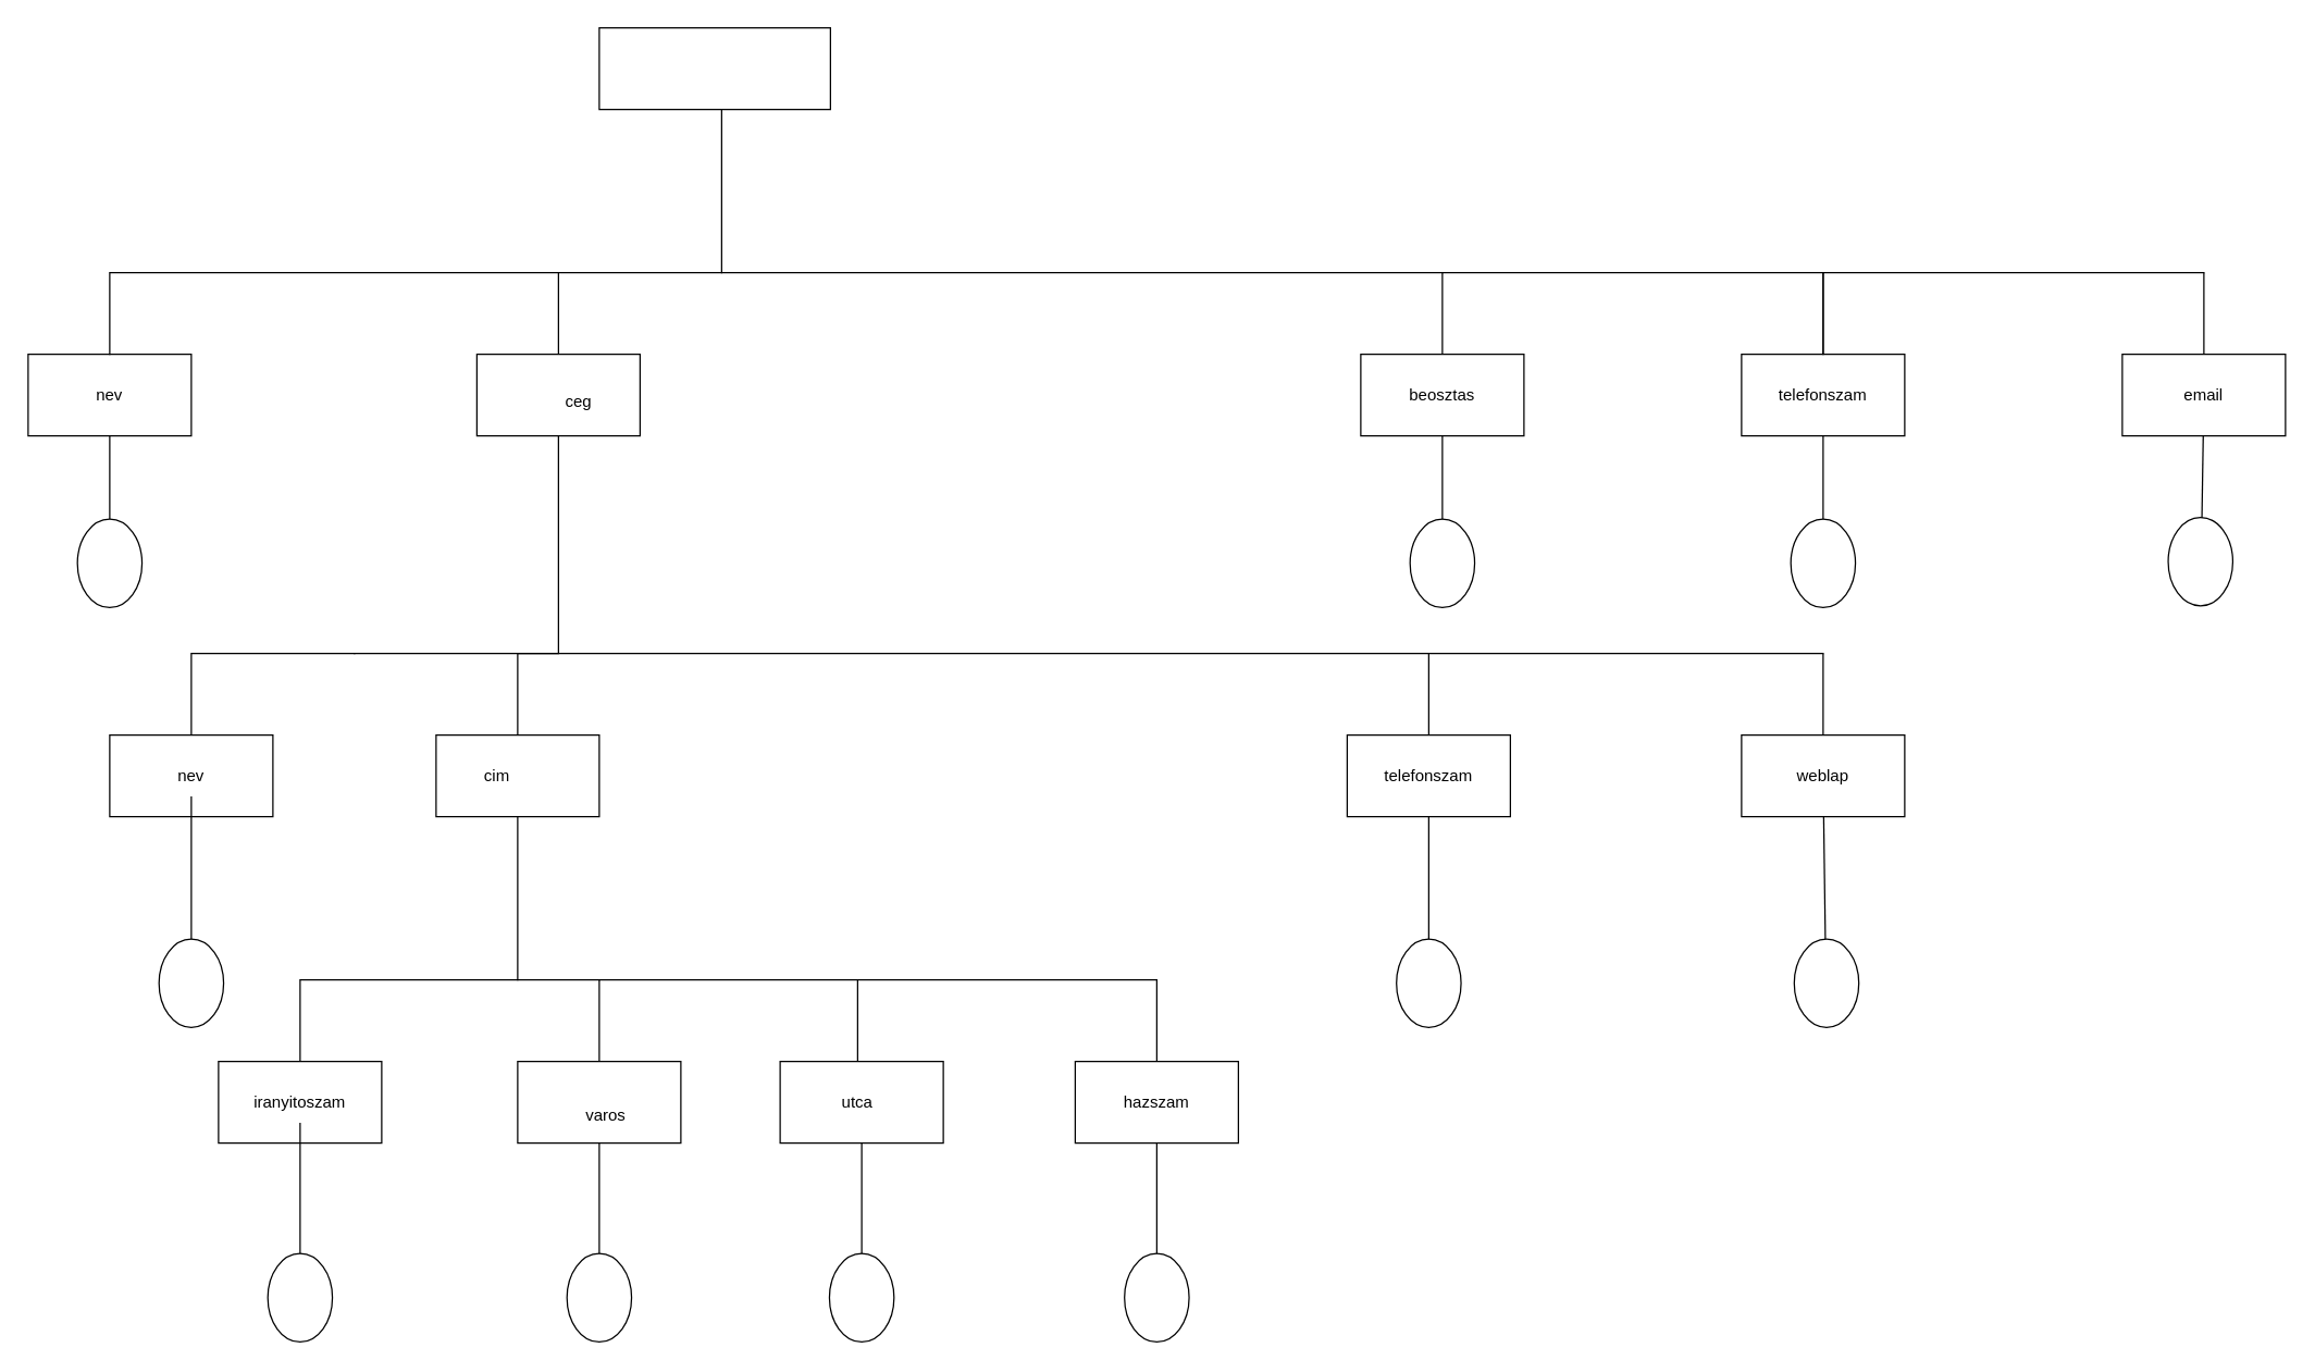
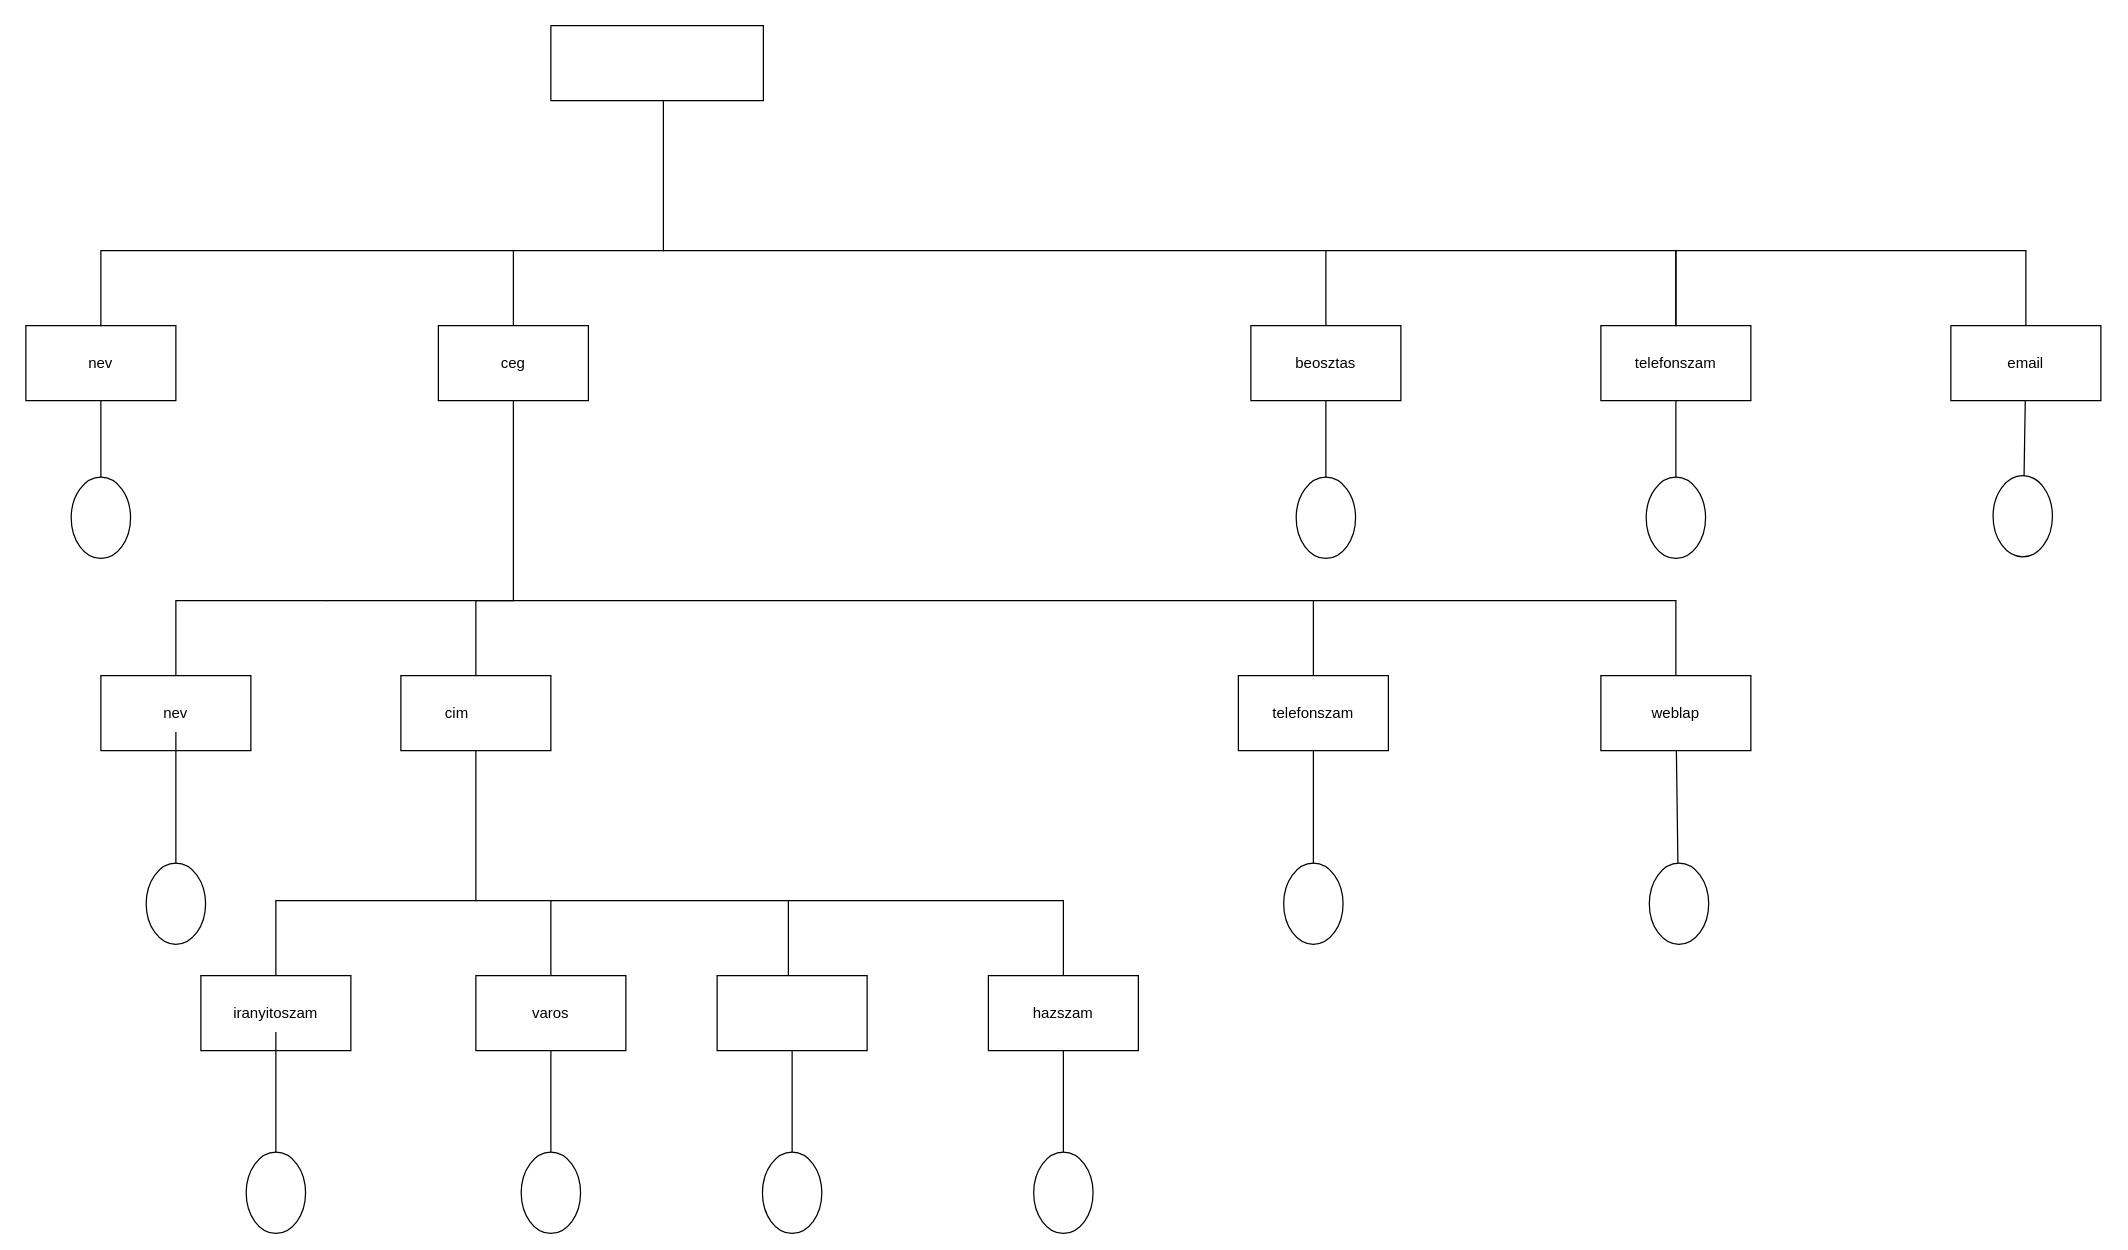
  <mxCell id="0" />
  <mxCell id="1" parent="0" />
  <mxCell id="2" value="" style="edgeStyle=none;rounded=0;orthogonalLoop=1;jettySize=auto;html=1;" edge="1" parent="1" source="62" target="10"><mxGeometry relative="1" as="geometry" /></mxCell>
  <mxCell id="3" value="" style="shape=partialRectangle;whiteSpace=wrap;html=1;bottom=0;right=0;fillColor=none;" vertex="1" parent="1"><mxGeometry x="1050" y="480" width="290" height="90" as="geometry" /></mxCell>
  <mxCell id="4" style="rounded=0;orthogonalLoop=1;jettySize=auto;html=1;exitX=1;exitY=0;exitDx=0;exitDy=0;entryX=1;entryY=1;entryDx=0;entryDy=0;" edge="1" parent="1" source="3" target="3"><mxGeometry relative="1" as="geometry"><mxPoint x="880" y="550" as="targetPoint" /></mxGeometry></mxCell>
  <mxCell id="5" value="" style="rounded=0;whiteSpace=wrap;html=1;" vertex="1" parent="1"><mxGeometry x="440" y="20" width="170" height="60" as="geometry" /></mxCell>
  <mxCell id="6" value="" style="shape=partialRectangle;whiteSpace=wrap;html=1;bottom=0;right=0;fillColor=none;direction=south;rotation=-180;" vertex="1" parent="1"><mxGeometry x="530" y="80" width="530" height="120" as="geometry" /></mxCell>
  <mxCell id="7" value="" style="shape=partialRectangle;whiteSpace=wrap;html=1;bottom=0;right=0;fillColor=none;" vertex="1" parent="1"><mxGeometry x="410" y="200" width="120" height="60" as="geometry" /></mxCell>
  <mxCell id="8" value="" style="verticalLabelPosition=bottom;verticalAlign=top;html=1;shape=mxgraph.basic.rect;fillColor2=none;strokeWidth=1;size=20;indent=5;" vertex="1" parent="1"><mxGeometry x="20" y="260" width="120" height="60" as="geometry" /></mxCell>
  <mxCell id="9" value="" style="shape=partialRectangle;whiteSpace=wrap;html=1;bottom=0;right=0;fillColor=none;" vertex="1" parent="1"><mxGeometry x="80" y="200" width="330" height="60" as="geometry" /></mxCell>
  <mxCell id="10" value="nev" style="text;html=1;strokeColor=none;fillColor=none;align=center;verticalAlign=middle;whiteSpace=wrap;rounded=0;" vertex="1" parent="1"><mxGeometry x="50" y="275" width="60" height="30" as="geometry" /></mxCell>
  <mxCell id="11" value="" style="rounded=0;whiteSpace=wrap;html=1;" vertex="1" parent="1"><mxGeometry x="350" y="260" width="120" height="60" as="geometry" /></mxCell>
- <mxCell id="12" value="ceg" style="text;html=1;strokeColor=none;fillColor=none;align=center;verticalAlign=middle;whiteSpace=wrap;rounded=0;" vertex="1" parent="1"><mxGeometry x="395" y="280" width="60" height="30" as="geometry" /></mxCell>
+ <mxCell id="12" value="ceg" style="text;html=1;strokeColor=none;fillColor=none;align=center;verticalAlign=middle;whiteSpace=wrap;rounded=0;" vertex="1" parent="1"><mxGeometry x="380" y="275" width="60" height="30" as="geometry" /></mxCell>
  <mxCell id="13" style="edgeStyle=none;rounded=0;orthogonalLoop=1;jettySize=auto;html=1;exitX=1;exitY=0;exitDx=0;exitDy=0;" edge="1" parent="1" source="14"><mxGeometry relative="1" as="geometry"><mxPoint x="1340" y="280" as="targetPoint" /></mxGeometry></mxCell>
  <mxCell id="14" value="" style="shape=partialRectangle;whiteSpace=wrap;html=1;bottom=0;right=0;fillColor=none;rotation=0;" vertex="1" parent="1"><mxGeometry x="1060" y="200" width="280" height="60" as="geometry" /></mxCell>
  <mxCell id="15" value="" style="shape=partialRectangle;whiteSpace=wrap;html=1;top=0;left=0;fillColor=none;" vertex="1" parent="1"><mxGeometry x="260" y="320" width="150" height="160" as="geometry" /></mxCell>
  <mxCell id="16" value="" style="shape=partialRectangle;whiteSpace=wrap;html=1;bottom=0;right=0;fillColor=none;" vertex="1" parent="1"><mxGeometry y="480" width="120" height="60" as="geometry" x="140" /></mxCell>
  <mxCell id="17" value="" style="verticalLabelPosition=bottom;verticalAlign=top;html=1;shape=mxgraph.basic.rect;fillColor2=none;strokeWidth=1;size=20;indent=5;" vertex="1" parent="1"><mxGeometry x="80" y="540" width="120" height="60" as="geometry" /></mxCell>
  <mxCell id="18" value="" style="edgeStyle=none;rounded=0;orthogonalLoop=1;jettySize=auto;html=1;entryX=1;entryY=0.5;entryDx=0;entryDy=0;" edge="1" parent="1" source="19" target="63"><mxGeometry relative="1" as="geometry" /></mxCell>
  <mxCell id="19" value="nev" style="text;html=1;strokeColor=none;fillColor=none;align=center;verticalAlign=middle;whiteSpace=wrap;rounded=0;" vertex="1" parent="1"><mxGeometry x="110" y="555" width="60" height="30" as="geometry" /></mxCell>
  <mxCell id="20" value="" style="shape=partialRectangle;whiteSpace=wrap;html=1;bottom=0;right=0;fillColor=none;" vertex="1" parent="1"><mxGeometry x="380" y="480" width="670" height="60" as="geometry" /></mxCell>
  <mxCell id="21" value="" style="verticalLabelPosition=bottom;verticalAlign=top;html=1;shape=mxgraph.basic.rect;fillColor2=none;strokeWidth=1;size=20;indent=5;" vertex="1" parent="1"><mxGeometry x="320" y="540" width="120" height="60" as="geometry" /></mxCell>
  <mxCell id="22" value="cim" style="text;html=1;strokeColor=none;fillColor=none;align=center;verticalAlign=middle;whiteSpace=wrap;rounded=0;" vertex="1" parent="1"><mxGeometry x="335" y="555" width="60" height="30" as="geometry" /></mxCell>
  <mxCell id="23" value="" style="edgeStyle=none;rounded=0;orthogonalLoop=1;jettySize=auto;html=1;entryX=1;entryY=0.5;entryDx=0;entryDy=0;" edge="1" parent="1" source="24" target="60"><mxGeometry relative="1" as="geometry" /></mxCell>
  <mxCell id="24" value="" style="verticalLabelPosition=bottom;verticalAlign=top;html=1;shape=mxgraph.basic.rect;fillColor2=none;strokeWidth=1;size=20;indent=5;" vertex="1" parent="1"><mxGeometry x="990" y="540" width="120" height="60" as="geometry" /></mxCell>
  <mxCell id="25" value="telefonszam" style="text;html=1;strokeColor=none;fillColor=none;align=center;verticalAlign=middle;whiteSpace=wrap;rounded=0;" vertex="1" parent="1"><mxGeometry x="1020" y="555" width="60" height="30" as="geometry" /></mxCell>
  <mxCell id="26" value="" style="edgeStyle=none;rounded=0;orthogonalLoop=1;jettySize=auto;html=1;entryX=1;entryY=0.5;entryDx=0;entryDy=0;" edge="1" parent="1" source="27" target="61"><mxGeometry relative="1" as="geometry" /></mxCell>
  <mxCell id="27" value="" style="verticalLabelPosition=bottom;verticalAlign=top;html=1;shape=mxgraph.basic.rect;fillColor2=none;strokeWidth=1;size=20;indent=5;" vertex="1" parent="1"><mxGeometry x="1280" y="540" width="120" height="60" as="geometry" /></mxCell>
  <mxCell id="28" value="weblap" style="text;html=1;strokeColor=none;fillColor=none;align=center;verticalAlign=middle;whiteSpace=wrap;rounded=0;" vertex="1" parent="1"><mxGeometry x="1310" y="555" width="60" height="30" as="geometry" /></mxCell>
  <mxCell id="29" style="edgeStyle=none;rounded=0;orthogonalLoop=1;jettySize=auto;html=1;exitX=0.5;exitY=1;exitDx=0;exitDy=0;" edge="1" parent="1" source="30"><mxGeometry relative="1" as="geometry"><mxPoint x="1060" y="414" as="targetPoint" /></mxGeometry></mxCell>
  <mxCell id="30" value="" style="rounded=0;whiteSpace=wrap;html=1;" vertex="1" parent="1"><mxGeometry x="1000" y="260" width="120" height="60" as="geometry" /></mxCell>
  <mxCell id="31" value="beosztas" style="text;html=1;strokeColor=none;fillColor=none;align=center;verticalAlign=middle;whiteSpace=wrap;rounded=0;" vertex="1" parent="1"><mxGeometry x="1030" y="275" width="60" height="30" as="geometry" /></mxCell>
  <mxCell id="32" style="edgeStyle=none;rounded=0;orthogonalLoop=1;jettySize=auto;html=1;exitX=0.5;exitY=1;exitDx=0;exitDy=0;entryX=1;entryY=0.5;entryDx=0;entryDy=0;" edge="1" parent="1" source="33" target="58"><mxGeometry relative="1" as="geometry" /></mxCell>
  <mxCell id="33" value="" style="rounded=0;whiteSpace=wrap;html=1;" vertex="1" parent="1"><mxGeometry x="1280" y="260" width="120" height="60" as="geometry" /></mxCell>
  <mxCell id="34" value="telefonszam" style="text;html=1;strokeColor=none;fillColor=none;align=center;verticalAlign=middle;whiteSpace=wrap;rounded=0;" vertex="1" parent="1"><mxGeometry x="1310" y="275" width="60" height="30" as="geometry" /></mxCell>
  <mxCell id="35" style="edgeStyle=none;rounded=0;orthogonalLoop=1;jettySize=auto;html=1;exitX=1;exitY=0;exitDx=0;exitDy=0;" edge="1" parent="1" source="36"><mxGeometry relative="1" as="geometry"><mxPoint x="1620" y="280" as="targetPoint" /></mxGeometry></mxCell>
  <mxCell id="36" value="" style="shape=partialRectangle;whiteSpace=wrap;html=1;bottom=0;right=0;fillColor=none;" vertex="1" parent="1"><mxGeometry x="1340" y="200" width="280" height="60" as="geometry" /></mxCell>
  <mxCell id="37" value="" style="edgeStyle=none;rounded=0;orthogonalLoop=1;jettySize=auto;html=1;entryX=1;entryY=0.5;entryDx=0;entryDy=0;" edge="1" parent="1" source="38" target="59"><mxGeometry relative="1" as="geometry" /></mxCell>
  <mxCell id="38" value="" style="verticalLabelPosition=bottom;verticalAlign=top;html=1;shape=mxgraph.basic.rect;fillColor2=none;strokeWidth=1;size=20;indent=5;" vertex="1" parent="1"><mxGeometry x="1560" y="260" width="120" height="60" as="geometry" /></mxCell>
  <mxCell id="39" value="email" style="text;html=1;strokeColor=none;fillColor=none;align=center;verticalAlign=middle;whiteSpace=wrap;rounded=0;" vertex="1" parent="1"><mxGeometry x="1590" y="275" width="60" height="30" as="geometry" /></mxCell>
  <mxCell id="40" value="" style="shape=partialRectangle;whiteSpace=wrap;html=1;bottom=0;right=0;fillColor=none;rotation=-90;" vertex="1" parent="1"><mxGeometry x="350" y="630" width="120" height="60" as="geometry" /></mxCell>
  <mxCell id="41" value="" style="shape=partialRectangle;whiteSpace=wrap;html=1;bottom=0;right=0;fillColor=none;" vertex="1" parent="1"><mxGeometry x="220" y="720" width="160" height="60" as="geometry" /></mxCell>
  <mxCell id="42" value="" style="verticalLabelPosition=bottom;verticalAlign=top;html=1;shape=mxgraph.basic.rect;fillColor2=none;strokeWidth=1;size=20;indent=5;" vertex="1" parent="1"><mxGeometry x="160" y="780" width="120" height="60" as="geometry" /></mxCell>
  <mxCell id="43" value="" style="edgeStyle=none;rounded=0;orthogonalLoop=1;jettySize=auto;html=1;entryX=1;entryY=0.5;entryDx=0;entryDy=0;" edge="1" parent="1" source="44" target="64"><mxGeometry relative="1" as="geometry" /></mxCell>
  <mxCell id="44" value="iranyitoszam" style="text;html=1;strokeColor=none;fillColor=none;align=center;verticalAlign=middle;whiteSpace=wrap;rounded=0;" vertex="1" parent="1"><mxGeometry x="190" y="795" width="60" height="30" as="geometry" /></mxCell>
  <mxCell id="45" value="" style="shape=partialRectangle;whiteSpace=wrap;html=1;bottom=0;right=0;fillColor=none;" vertex="1" parent="1"><mxGeometry x="440" y="720" width="190" height="60" as="geometry" /></mxCell>
  <mxCell id="46" value="" style="edgeStyle=none;rounded=0;orthogonalLoop=1;jettySize=auto;html=1;entryX=1;entryY=0.5;entryDx=0;entryDy=0;" edge="1" parent="1" source="47" target="65"><mxGeometry relative="1" as="geometry" /></mxCell>
  <mxCell id="47" value="" style="verticalLabelPosition=bottom;verticalAlign=top;html=1;shape=mxgraph.basic.rect;fillColor2=none;strokeWidth=1;size=20;indent=5;" vertex="1" parent="1"><mxGeometry x="380" y="780" width="120" height="60" as="geometry" /></mxCell>
- <mxCell id="48" value="varos" style="text;html=1;strokeColor=none;fillColor=none;align=center;verticalAlign=middle;whiteSpace=wrap;rounded=0;" vertex="1" parent="1"><mxGeometry x="415" y="805" width="60" height="30" as="geometry" /></mxCell>
+ <mxCell id="48" value="varos" style="text;html=1;strokeColor=none;fillColor=none;align=center;verticalAlign=middle;whiteSpace=wrap;rounded=0;" vertex="1" parent="1"><mxGeometry x="410" y="795" width="60" height="30" as="geometry" /></mxCell>
  <mxCell id="49" style="edgeStyle=none;rounded=0;orthogonalLoop=1;jettySize=auto;html=1;exitX=1;exitY=0;exitDx=0;exitDy=0;" edge="1" parent="1" source="50"><mxGeometry relative="1" as="geometry"><mxPoint x="850" y="800" as="targetPoint" /></mxGeometry></mxCell>
  <mxCell id="50" value="" style="shape=partialRectangle;whiteSpace=wrap;html=1;bottom=0;right=0;fillColor=none;" vertex="1" parent="1"><mxGeometry x="630" y="720" width="220" height="60" as="geometry" /></mxCell>
  <mxCell id="51" value="" style="edgeStyle=none;rounded=0;orthogonalLoop=1;jettySize=auto;html=1;entryX=1;entryY=0.5;entryDx=0;entryDy=0;" edge="1" parent="1" source="52" target="66"><mxGeometry relative="1" as="geometry" /></mxCell>
  <mxCell id="52" value="" style="verticalLabelPosition=bottom;verticalAlign=top;html=1;shape=mxgraph.basic.rect;fillColor2=none;strokeWidth=1;size=20;indent=5;" vertex="1" parent="1"><mxGeometry x="573" y="780" width="120" height="60" as="geometry" /></mxCell>
- <mxCell id="53" value="utca" style="text;html=1;strokeColor=none;fillColor=none;align=center;verticalAlign=middle;whiteSpace=wrap;rounded=0;" vertex="1" parent="1"><mxGeometry x="600" y="795" width="60" height="30" as="geometry" /></mxCell>
  <mxCell id="54" value="" style="edgeStyle=none;rounded=0;orthogonalLoop=1;jettySize=auto;html=1;entryX=1;entryY=0.5;entryDx=0;entryDy=0;" edge="1" parent="1" source="55" target="67"><mxGeometry relative="1" as="geometry" /></mxCell>
  <mxCell id="55" value="" style="verticalLabelPosition=bottom;verticalAlign=top;html=1;shape=mxgraph.basic.rect;fillColor2=none;strokeWidth=1;size=20;indent=5;" vertex="1" parent="1"><mxGeometry x="790" y="780" width="120" height="60" as="geometry" /></mxCell>
  <mxCell id="56" value="hazszam" style="text;html=1;strokeColor=none;fillColor=none;align=center;verticalAlign=middle;whiteSpace=wrap;rounded=0;" vertex="1" parent="1"><mxGeometry x="820" y="795" width="60" height="30" as="geometry" /></mxCell>
  <mxCell id="57" value="" style="ellipse;whiteSpace=wrap;html=1;rotation=90;" vertex="1" parent="1"><mxGeometry x="1027.5" y="390" width="65" height="47.5" as="geometry" /></mxCell>
  <mxCell id="58" value="" style="ellipse;whiteSpace=wrap;html=1;rotation=90;" vertex="1" parent="1"><mxGeometry x="1307.5" y="390" width="65" height="47.5" as="geometry" /></mxCell>
  <mxCell id="59" value="" style="ellipse;whiteSpace=wrap;html=1;rotation=90;" vertex="1" parent="1"><mxGeometry x="1585" y="388.75" width="65" height="47.5" as="geometry" /></mxCell>
  <mxCell id="60" value="" style="ellipse;whiteSpace=wrap;html=1;rotation=90;" vertex="1" parent="1"><mxGeometry x="1017.5" y="698.75" width="65" height="47.5" as="geometry" /></mxCell>
  <mxCell id="61" value="" style="ellipse;whiteSpace=wrap;html=1;rotation=90;" vertex="1" parent="1"><mxGeometry x="1310" y="698.75" width="65" height="47.5" as="geometry" /></mxCell>
  <mxCell id="62" value="" style="ellipse;whiteSpace=wrap;html=1;rotation=90;" vertex="1" parent="1"><mxGeometry x="47.5" y="390" width="65" height="47.5" as="geometry" /></mxCell>
  <mxCell id="63" value="" style="ellipse;whiteSpace=wrap;html=1;rotation=90;" vertex="1" parent="1"><mxGeometry x="107.5" y="698.75" width="65" height="47.5" as="geometry" /></mxCell>
  <mxCell id="64" value="" style="ellipse;whiteSpace=wrap;html=1;rotation=90;" vertex="1" parent="1"><mxGeometry x="187.5" y="930" width="65" height="47.5" as="geometry" /></mxCell>
  <mxCell id="65" value="" style="ellipse;whiteSpace=wrap;html=1;rotation=90;" vertex="1" parent="1"><mxGeometry x="407.5" y="930" width="65" height="47.5" as="geometry" /></mxCell>
  <mxCell id="66" value="" style="ellipse;whiteSpace=wrap;html=1;rotation=90;" vertex="1" parent="1"><mxGeometry x="600.5" y="930" width="65" height="47.5" as="geometry" /></mxCell>
  <mxCell id="67" value="" style="ellipse;whiteSpace=wrap;html=1;rotation=90;" vertex="1" parent="1"><mxGeometry x="817.5" y="930" width="65" height="47.5" as="geometry" /></mxCell>
